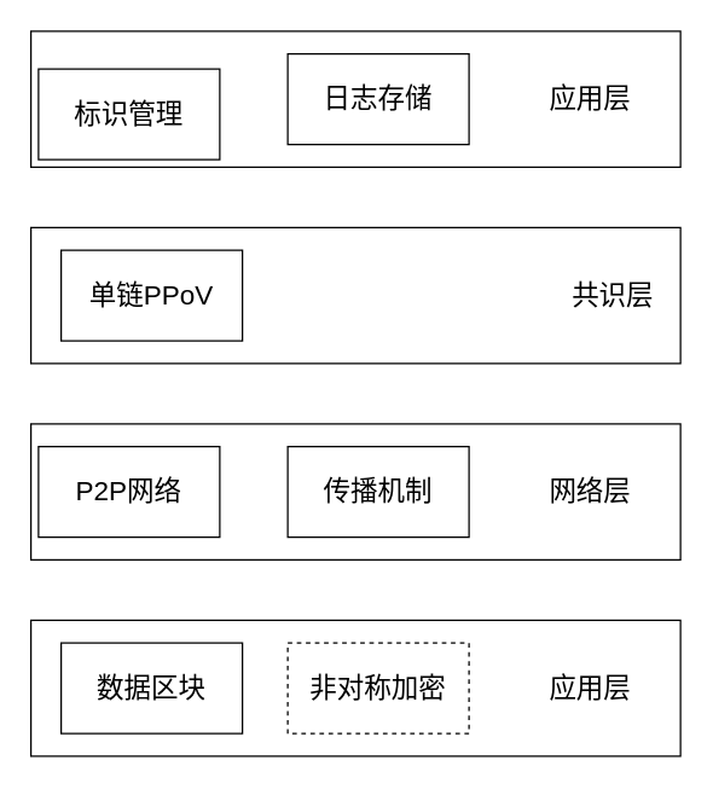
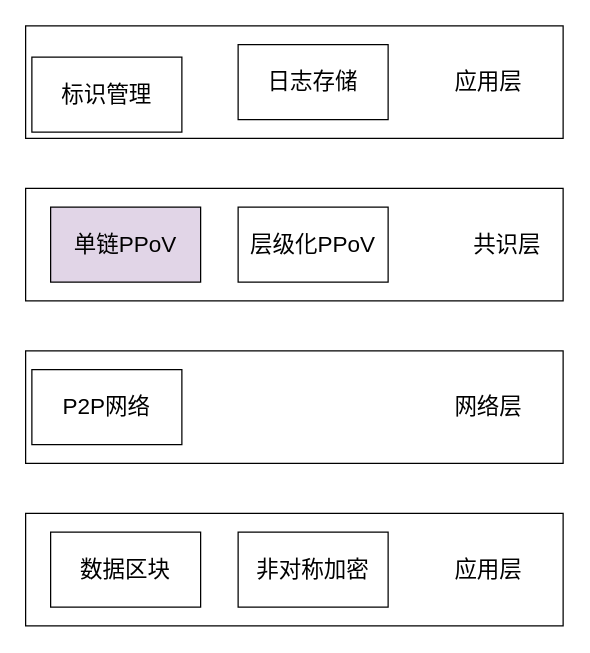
  <mxCell id="0" />
  <mxCell id="1" parent="0" />
  <mxCell id="2" value="" style="rounded=0;whiteSpace=wrap;html=1;" vertex="1" parent="1"><mxGeometry x="20" y="20" width="430" height="90" as="geometry" /></mxCell>
  <mxCell id="3" value="&lt;font style=&quot;font-size: 18px;&quot;&gt;标识管理&lt;/font&gt;" style="rounded=0;whiteSpace=wrap;html=1;" vertex="1" parent="1"><mxGeometry x="25" y="45" width="120" height="60" as="geometry" /></mxCell>
  <mxCell id="4" value="&lt;font style=&quot;font-size: 18px;&quot;&gt;应用层&lt;/font&gt;" style="text;html=1;align=center;verticalAlign=middle;resizable=0;points=[];autosize=1;strokeColor=none;fillColor=none;" vertex="1" parent="1"><mxGeometry x="350" y="45" width="80" height="40" as="geometry" /></mxCell>
  <mxCell id="5" value="" style="rounded=0;whiteSpace=wrap;html=1;" vertex="1" parent="1"><mxGeometry x="20" y="150" width="430" height="90" as="geometry" /></mxCell>
- <mxCell id="6" value="&lt;font style=&quot;font-size: 18px;&quot;&gt;单链PPoV&lt;/font&gt;" style="rounded=0;whiteSpace=wrap;html=1;" vertex="1" parent="1"><mxGeometry x="40" y="165" width="120" height="60" as="geometry" /></mxCell>
+ <mxCell id="6" value="&lt;font style=&quot;font-size: 18px;&quot;&gt;单链PPoV&lt;/font&gt;" style="rounded=0;whiteSpace=wrap;html=1;fillColor=#e1d5e7;" vertex="1" parent="1"><mxGeometry x="40" y="165" width="120" height="60" as="geometry" /></mxCell>
  <mxCell id="7" value="&lt;span style=&quot;font-size: 18px;&quot;&gt;共识层&lt;/span&gt;" style="text;html=1;align=center;verticalAlign=middle;resizable=0;points=[];autosize=1;strokeColor=none;fillColor=none;" vertex="1" parent="1"><mxGeometry x="365" y="175" width="80" height="40" as="geometry" /></mxCell>
  <mxCell id="8" value="" style="rounded=0;whiteSpace=wrap;html=1;" vertex="1" parent="1"><mxGeometry x="20" y="280" width="430" height="90" as="geometry" /></mxCell>
  <mxCell id="9" value="&lt;font style=&quot;font-size: 18px;&quot;&gt;P2P网络&lt;/font&gt;" style="rounded=0;whiteSpace=wrap;html=1;" vertex="1" parent="1"><mxGeometry x="25" y="295" width="120" height="60" as="geometry" /></mxCell>
  <mxCell id="10" value="&lt;font style=&quot;font-size: 18px;&quot;&gt;网络层&lt;/font&gt;" style="text;html=1;align=center;verticalAlign=middle;resizable=0;points=[];autosize=1;strokeColor=none;fillColor=none;" vertex="1" parent="1"><mxGeometry x="350" y="305" width="80" height="40" as="geometry" /></mxCell>
  <mxCell id="11" value="" style="rounded=0;whiteSpace=wrap;html=1;" vertex="1" parent="1"><mxGeometry x="20" y="410" width="430" height="90" as="geometry" /></mxCell>
  <mxCell id="12" value="&lt;font style=&quot;font-size: 18px;&quot;&gt;数据区块&lt;/font&gt;" style="rounded=0;whiteSpace=wrap;html=1;" vertex="1" parent="1"><mxGeometry x="40" y="425" width="120" height="60" as="geometry" /></mxCell>
  <mxCell id="13" value="&lt;font style=&quot;font-size: 18px;&quot;&gt;应用层&lt;/font&gt;" style="text;html=1;align=center;verticalAlign=middle;resizable=0;points=[];autosize=1;strokeColor=none;fillColor=none;" vertex="1" parent="1"><mxGeometry x="350" y="435" width="80" height="40" as="geometry" /></mxCell>
  <mxCell id="14" value="&lt;font style=&quot;font-size: 18px;&quot;&gt;日志存储&lt;/font&gt;" style="rounded=0;whiteSpace=wrap;html=1;" vertex="1" parent="1"><mxGeometry x="190" y="35" width="120" height="60" as="geometry" /></mxCell>
- <mxCell id="16" value="&lt;span style=&quot;font-size: 18px;&quot;&gt;传播机制&lt;/span&gt;" style="rounded=0;whiteSpace=wrap;html=1;" vertex="1" parent="1"><mxGeometry x="190" y="295" width="120" height="60" as="geometry" /></mxCell>
- <mxCell id="17" value="&lt;font style=&quot;font-size: 18px;&quot;&gt;非对称加密&lt;/font&gt;" style="rounded=0;whiteSpace=wrap;html=1;dashed=1;" vertex="1" parent="1"><mxGeometry x="190" y="425" width="120" height="60" as="geometry" /></mxCell>
+ <mxCell id="15" value="&lt;font style=&quot;font-size: 18px;&quot;&gt;层级化PPoV&lt;/font&gt;" style="rounded=0;whiteSpace=wrap;html=1;" vertex="1" parent="1"><mxGeometry x="190" y="165" width="120" height="60" as="geometry" /></mxCell>
+ <mxCell id="17" value="&lt;font style=&quot;font-size: 18px;&quot;&gt;非对称加密&lt;/font&gt;" style="rounded=0;whiteSpace=wrap;html=1;" vertex="1" parent="1"><mxGeometry x="190" y="425" width="120" height="60" as="geometry" /></mxCell>
